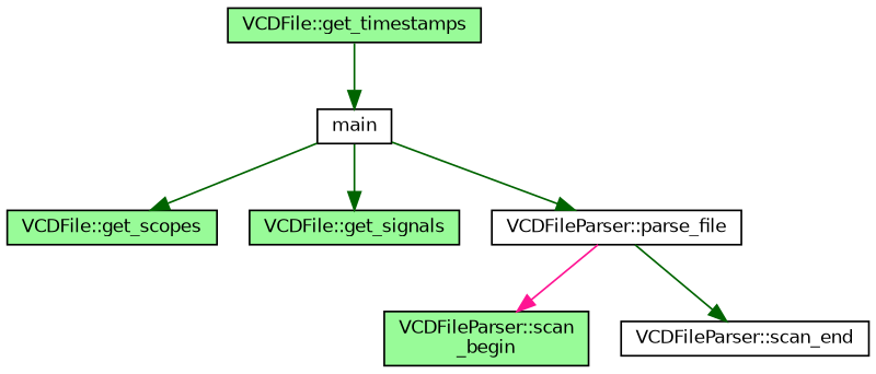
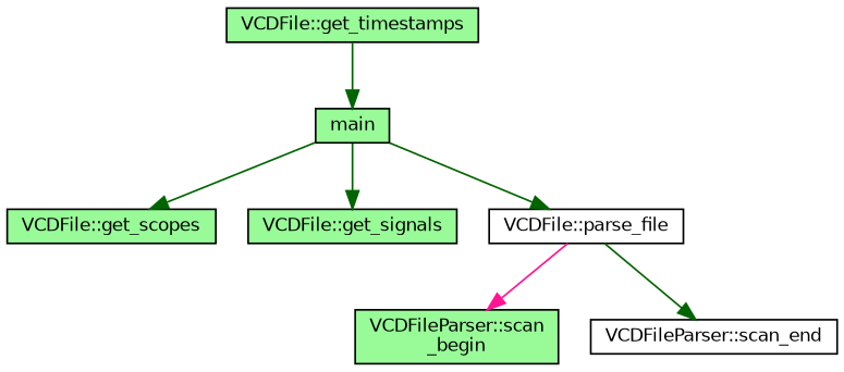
  digraph {
    rankdir=TB
    node [color=black fillcolor=palegreen fontname=Helvetica fontsize=10 shape=record style=filled]
    edge [color=darkgreen fontname=Helvetica fontsize=10 labelfontname=Helvetica labelfontsize=10 style=solid]
-   n1 [fillcolor=white fontcolor=black height=0.2 label=main width=0.4]
+   n1 [fontcolor=black height=0.2 label=main width=0.4]
    n2 [height=0.2 label="VCDFile::get_scopes" width=0.4]
    n3 [height=0.2 label="VCDFile::get_signals" width=0.4]
-   n4 [fillcolor=white height=0.2 label="VCDFileParser::parse_file" width=0.4]
+   n4 [fillcolor=white height=0.2 label="VCDFile::parse_file" width=0.4]
    n5 [height=0.2 label="VCDFile::get_timestamps" width=0.4]
    n6 [height=0.2 label="VCDFileParser::scan\l_begin" width=0.4]
    n7 [fillcolor=white height=0.2 label="VCDFileParser::scan_end" width=0.4]
    n1 -> n2
    n1 -> n3
    n1 -> n4
    n4 -> n6 [color=deeppink]
    n4 -> n7
    n5 -> n1
  }
